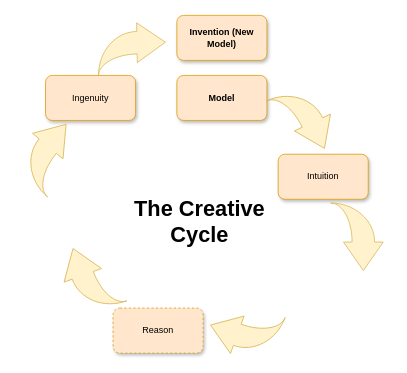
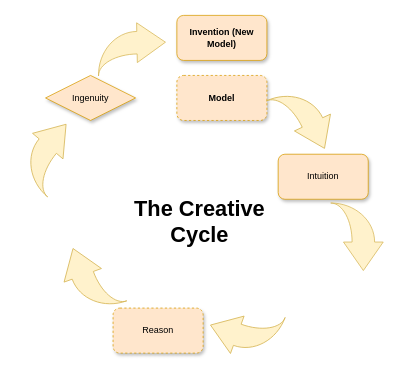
  <mxCell id="0" />
  <mxCell id="1" parent="0" />
  <mxCell id="2" value="&lt;b&gt;Invention (New Model)&lt;/b&gt;" style="rounded=1;whiteSpace=wrap;html=1;shadow=1;strokeColor=#d79b00;fillColor=#ffe6cc;align=center;" parent="1" vertex="1"><mxGeometry x="235" y="20" width="120" height="60" as="geometry" /></mxCell>
- <mxCell id="3" value="&lt;b&gt;Model&lt;/b&gt;" style="rounded=1;whiteSpace=wrap;html=1;shadow=1;strokeColor=#d79b00;fillColor=#ffe6cc;align=center;" parent="1" vertex="1"><mxGeometry x="235" y="100" width="120" height="60" as="geometry" /></mxCell>
+ <mxCell id="3" value="&lt;b&gt;Model&lt;/b&gt;" style="rounded=1;whiteSpace=wrap;html=1;shadow=1;strokeColor=#d79b00;fillColor=#ffe6cc;align=center;dashed=1;" parent="1" vertex="1"><mxGeometry x="235" y="100" width="120" height="60" as="geometry" /></mxCell>
  <mxCell id="4" value="Intuition" style="rounded=1;whiteSpace=wrap;html=1;shadow=1;strokeColor=#d79b00;fillColor=#ffe6cc;align=center;" parent="1" vertex="1"><mxGeometry x="370" y="205" width="120" height="60" as="geometry" /></mxCell>
  <mxCell id="5" value="Reason" style="rounded=1;whiteSpace=wrap;html=1;shadow=1;strokeColor=#d79b00;fillColor=#ffe6cc;align=center;dashed=1;" parent="1" vertex="1"><mxGeometry x="150" y="410" width="120" height="60" as="geometry" /></mxCell>
- <mxCell id="6" value="Ingenuity" style="rounded=1;whiteSpace=wrap;html=1;shadow=1;strokeColor=#d79b00;fillColor=#ffe6cc;align=center;" parent="1" vertex="1"><mxGeometry x="60" y="100" width="120" height="60" as="geometry" /></mxCell>
+ <mxCell id="6" value="Ingenuity" style="rhombus;whiteSpace=wrap;html=1;shadow=1;strokeColor=#d79b00;fillColor=#ffe6cc;align=center;" parent="1" vertex="1"><mxGeometry x="60" y="100" width="120" height="60" as="geometry" /></mxCell>
  <mxCell id="7" value="" style="html=1;shadow=0;dashed=0;align=center;verticalAlign=middle;shape=mxgraph.arrows2.jumpInArrow;dy=15;dx=38;arrowHead=53;strokeColor=#d6b656;fillColor=#fff2cc;rotation=90;" parent="1" vertex="1"><mxGeometry x="430" y="280" width="90" height="70" as="geometry" /></mxCell>
  <mxCell id="8" value="" style="html=1;shadow=0;dashed=0;align=center;verticalAlign=middle;shape=mxgraph.arrows2.jumpInArrow;dy=15;dx=38;arrowHead=53;strokeColor=#d6b656;fillColor=#fff2cc;rotation=-110;" parent="1" vertex="1"><mxGeometry x="75" y="335" width="90" height="70" as="geometry" /></mxCell>
  <mxCell id="9" value="" style="html=1;shadow=0;dashed=0;align=center;verticalAlign=middle;shape=mxgraph.arrows2.jumpInArrow;dy=15;dx=38;arrowHead=53;strokeColor=#d6b656;fillColor=#fff2cc;rotation=-160;" parent="1" vertex="1"><mxGeometry x="280" y="405" width="90" height="70" as="geometry" /></mxCell>
  <mxCell id="10" value="" style="html=1;shadow=0;dashed=0;align=center;verticalAlign=middle;shape=mxgraph.arrows2.jumpInArrow;dy=15;dx=38;arrowHead=53;strokeColor=#d6b656;fillColor=#fff2cc;rotation=65;" parent="1" vertex="1"><mxGeometry x="360" y="125" width="90" height="70" as="geometry" /></mxCell>
  <mxCell id="11" value="" style="html=1;shadow=0;dashed=0;align=center;verticalAlign=middle;shape=mxgraph.arrows2.jumpInArrow;dy=15;dx=38;arrowHead=53;strokeColor=#d6b656;fillColor=#fff2cc;rotation=-50;" parent="1" vertex="1"><mxGeometry x="20" y="170" width="90" height="70" as="geometry" /></mxCell>
  <mxCell id="12" value="" style="html=1;shadow=0;dashed=0;align=center;verticalAlign=middle;shape=mxgraph.arrows2.jumpInArrow;dy=15;dx=38;arrowHead=53;strokeColor=#d6b656;fillColor=#fff2cc;rotation=-1;" parent="1" vertex="1"><mxGeometry x="130" y="30" width="90" height="70" as="geometry" /></mxCell>
  <mxCell id="13" value="&lt;font style=&quot;font-size: 29px&quot;&gt;&lt;b&gt;The Creative&lt;br&gt;Cycle&lt;br&gt;&lt;/b&gt;&lt;/font&gt;" style="text;html=1;align=center;verticalAlign=middle;resizable=0;points=[];autosize=1;" parent="1" vertex="1"><mxGeometry x="170" y="275" width="190" height="40" as="geometry" /></mxCell>
